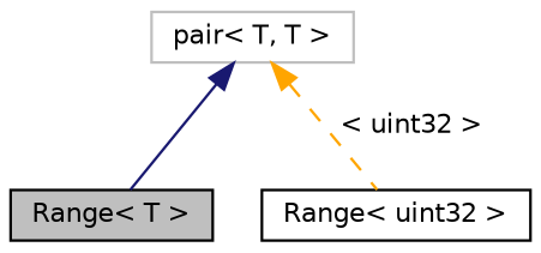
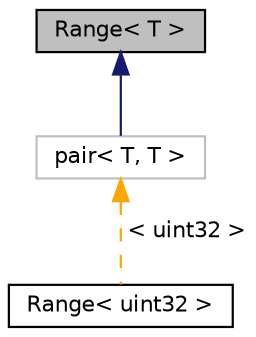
  digraph {
    node [color=black fillcolor=white fontname=Helvetica fontsize=10 shape=record style=filled]
    edge [dir=back fontname=Helvetica fontsize=10 labelfontname=Helvetica labelfontsize=10]
    n1 [fillcolor=grey75 fontcolor=black height=0.2 label="Range\< T \>" width=0.4]
    n2 [height=0.2 label="Range\< uint32 \>" width=0.4]
    n3 [color=grey75 height=0.2 label="pair\< T, T \>" width=0.4]
-   n3 -> n1 [color=midnightblue style=solid]
+   n1 -> n3 [color=midnightblue style=solid]
    n3 -> n2 [color=orange label=" \< uint32 \>" style=dashed]
  }
